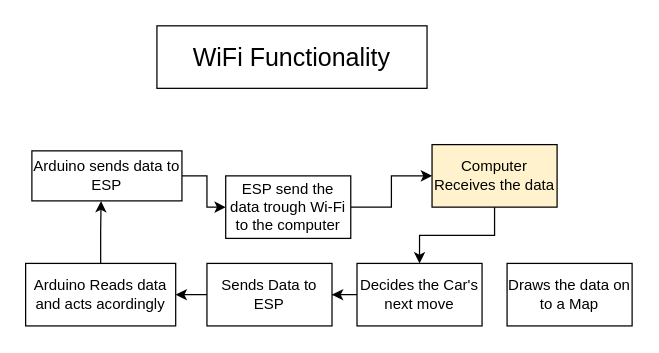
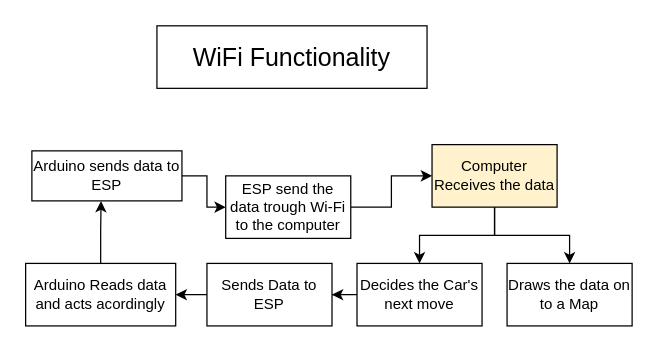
  <mxCell id="0" />
  <mxCell id="1" parent="0" />
  <mxCell id="2" value="&lt;font style=&quot;font-size: 20px;&quot;&gt;WiFi Functionality&lt;/font&gt;" style="rounded=0;whiteSpace=wrap;html=1;" vertex="1" parent="1"><mxGeometry x="125" y="20" width="216" height="50" as="geometry" /></mxCell>
  <mxCell id="3" value="Arduino sends data to ESP" style="rounded=0;whiteSpace=wrap;html=1;container=0;" vertex="1" parent="1"><mxGeometry x="25" y="120" width="120" height="40" as="geometry" /></mxCell>
  <mxCell id="4" style="edgeStyle=orthogonalEdgeStyle;rounded=0;orthogonalLoop=1;jettySize=auto;html=1;entryX=0;entryY=0.5;entryDx=0;entryDy=0;exitX=1;exitY=0.5;exitDx=0;exitDy=0;" edge="1" parent="1" source="3" target="6"><mxGeometry relative="1" as="geometry"><mxPoint x="275" y="140.029" as="sourcePoint" /></mxGeometry></mxCell>
  <mxCell id="5" style="edgeStyle=orthogonalEdgeStyle;rounded=0;orthogonalLoop=1;jettySize=auto;html=1;entryX=0;entryY=0.5;entryDx=0;entryDy=0;" edge="1" parent="1" source="6" target="9"><mxGeometry relative="1" as="geometry" /></mxCell>
  <mxCell id="6" value="ESP send the data trough Wi-Fi to the computer" style="rounded=0;whiteSpace=wrap;html=1;" vertex="1" parent="1"><mxGeometry x="180" y="140" width="100" height="50" as="geometry" /></mxCell>
+ <mxCell id="7" style="edgeStyle=orthogonalEdgeStyle;rounded=0;orthogonalLoop=1;jettySize=auto;html=1;entryX=0.5;entryY=0;entryDx=0;entryDy=0;" edge="1" parent="1" source="9" target="10"><mxGeometry relative="1" as="geometry" /></mxCell>
  <mxCell id="8" style="edgeStyle=orthogonalEdgeStyle;rounded=0;orthogonalLoop=1;jettySize=auto;html=1;entryX=0.5;entryY=0;entryDx=0;entryDy=0;" edge="1" parent="1" source="9" target="12"><mxGeometry relative="1" as="geometry" /></mxCell>
  <mxCell id="9" value="Computer Receives the data" style="rounded=0;whiteSpace=wrap;html=1;fillColor=#fff2cc;" vertex="1" parent="1"><mxGeometry x="345" y="115" width="100" height="50" as="geometry" /></mxCell>
  <mxCell id="10" value="Draws the data on to a Map" style="rounded=0;whiteSpace=wrap;html=1;" vertex="1" parent="1"><mxGeometry x="405" y="210" width="100" height="50" as="geometry" /></mxCell>
  <mxCell id="11" style="edgeStyle=orthogonalEdgeStyle;rounded=0;orthogonalLoop=1;jettySize=auto;html=1;entryX=1;entryY=0.5;entryDx=0;entryDy=0;" edge="1" parent="1" source="12" target="14"><mxGeometry relative="1" as="geometry" /></mxCell>
  <mxCell id="12" value="Decides the Car's next move" style="rounded=0;whiteSpace=wrap;html=1;" vertex="1" parent="1"><mxGeometry x="285" y="210" width="100" height="50" as="geometry" /></mxCell>
  <mxCell id="13" style="edgeStyle=orthogonalEdgeStyle;rounded=0;orthogonalLoop=1;jettySize=auto;html=1;entryX=1;entryY=0.5;entryDx=0;entryDy=0;" edge="1" parent="1" source="14" target="15"><mxGeometry relative="1" as="geometry"><mxPoint x="215" y="235" as="targetPoint" /></mxGeometry></mxCell>
  <mxCell id="14" value="Sends Data to ESP" style="rounded=0;whiteSpace=wrap;html=1;" vertex="1" parent="1"><mxGeometry x="165" y="210" width="100" height="50" as="geometry" /></mxCell>
  <mxCell id="15" value="Arduino Reads data and acts acordingly" style="rounded=0;whiteSpace=wrap;html=1;" vertex="1" parent="1"><mxGeometry x="20" y="210" width="120" height="50" as="geometry" /></mxCell>
  <mxCell id="16" style="edgeStyle=orthogonalEdgeStyle;rounded=0;orthogonalLoop=1;jettySize=auto;html=1;entryX=0.461;entryY=1.004;entryDx=0;entryDy=0;entryPerimeter=0;" edge="1" parent="1" source="15" target="3"><mxGeometry relative="1" as="geometry" /></mxCell>
